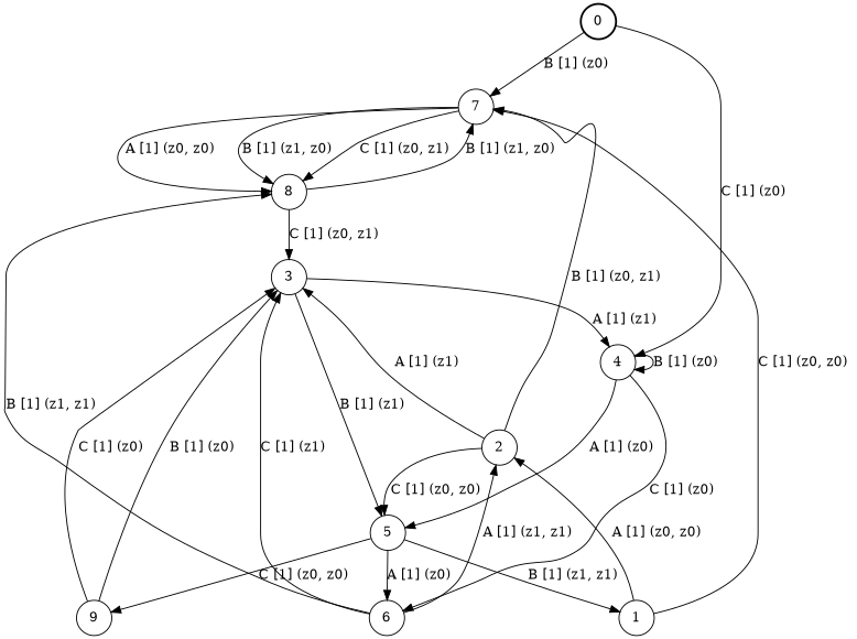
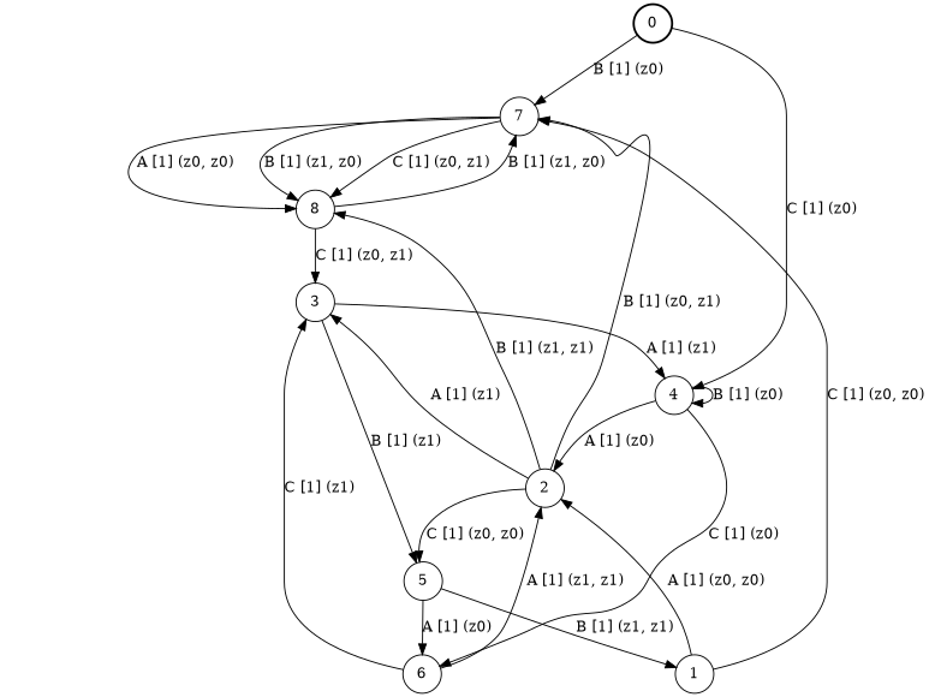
  digraph {
    node [shape=circle]
    0 [style=bold]
    7
    4
    1
    2
    8
    5
    6
    3
-   9
    0 -> 7 [label="B [1] (z0) "]
    0 -> 4 [label="C [1] (z0) "]
    7 -> 8 [label="A [1] (z0, z0) "]
    7 -> 8 [label="B [1] (z1, z0) "]
    7 -> 8 [label="C [1] (z0, z1) "]
    4 -> 4 [label="B [1] (z0) "]
-   4 -> 5 [label="A [1] (z0) "]
+   4 -> 2 [label="A [1] (z0) "]
    4 -> 6 [label="C [1] (z0) "]
    1 -> 7 [label="C [1] (z0, z0) "]
    1 -> 2 [label="A [1] (z0, z0) "]
    2 -> 7 [label="B [1] (z0, z1) "]
    2 -> 5 [label="C [1] (z0, z0) "]
    2 -> 3 [label="A [1] (z1) "]
    8 -> 7 [label="B [1] (z1, z0) "]
    8 -> 3 [label="C [1] (z0, z1) "]
    5 -> 1 [label="B [1] (z1, z1) "]
    5 -> 6 [label="A [1] (z0) "]
-   5 -> 9 [label="C [1] (z0, z0) "]
    6 -> 2 [label="A [1] (z1, z1) "]
-   6 -> 8 [label="B [1] (z1, z1) "]
+   2 -> 8 [label="B [1] (z1, z1) "]
    6 -> 3 [label="C [1] (z1) "]
    3 -> 4 [label="A [1] (z1) "]
    3 -> 5 [label="B [1] (z1) "]
-   9 -> 3 [label="B [1] (z0) "]
-   9 -> 3 [label="C [1] (z0) "]
  }
